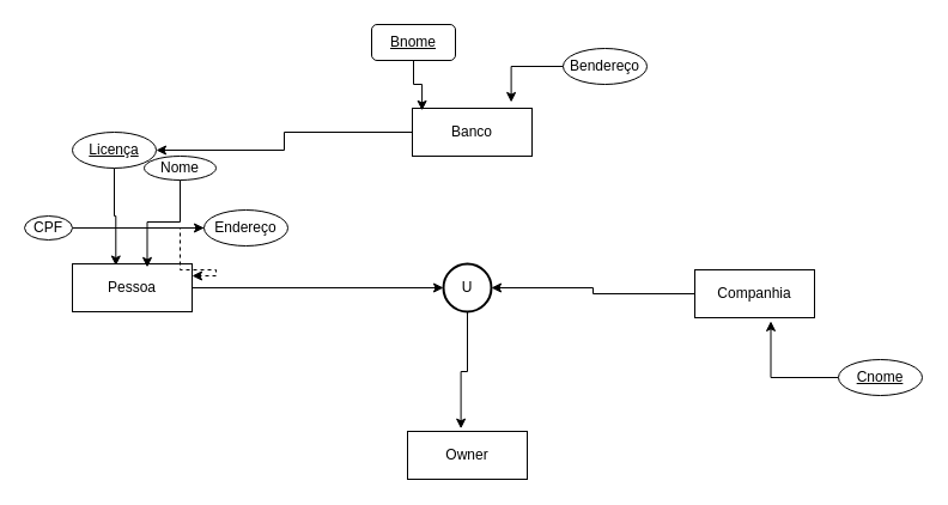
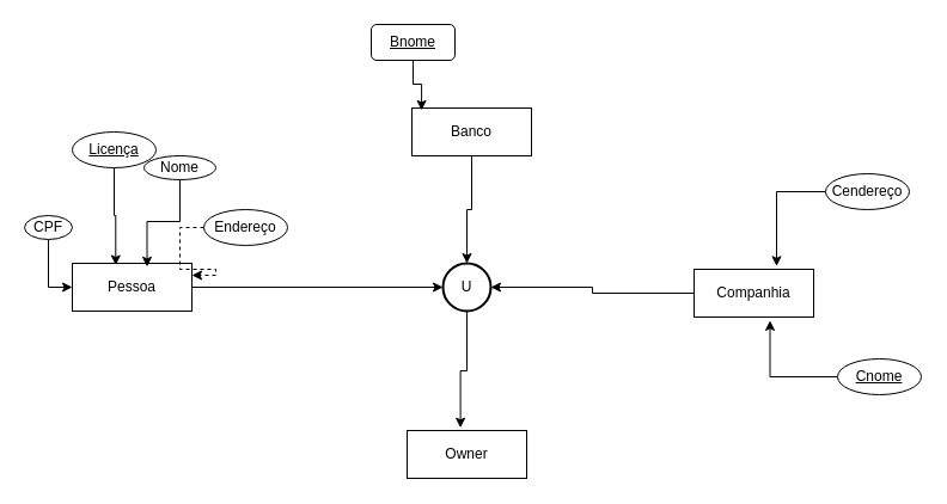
  <mxCell id="0" />
  <mxCell id="1" parent="0" />
  <mxCell id="2" style="edgeStyle=orthogonalEdgeStyle;rounded=0;orthogonalLoop=1;jettySize=auto;html=1;entryX=0;entryY=0.5;entryDx=0;entryDy=0;entryPerimeter=0;" edge="1" parent="1" source="3" target="9"><mxGeometry relative="1" as="geometry" /></mxCell>
  <mxCell id="3" value="Pessoa" style="whiteSpace=wrap;html=1;align=center;" vertex="1" parent="1"><mxGeometry x="60" y="220" width="100" height="40" as="geometry" /></mxCell>
  <mxCell id="4" style="edgeStyle=orthogonalEdgeStyle;rounded=0;orthogonalLoop=1;jettySize=auto;html=1;entryX=1;entryY=0.5;entryDx=0;entryDy=0;entryPerimeter=0;" edge="1" parent="1" source="5" target="9"><mxGeometry relative="1" as="geometry" /></mxCell>
  <mxCell id="5" value="Companhia" style="whiteSpace=wrap;html=1;align=center;" vertex="1" parent="1"><mxGeometry x="580" y="225" width="100" height="40" as="geometry" /></mxCell>
- <mxCell id="6" style="edgeStyle=orthogonalEdgeStyle;rounded=0;orthogonalLoop=1;jettySize=auto;html=1;" edge="1" parent="1" source="7" target="12"><mxGeometry relative="1" as="geometry"><mxPoint x="390" y="210" as="targetPoint" /></mxGeometry></mxCell>
+ <mxCell id="6" style="edgeStyle=orthogonalEdgeStyle;rounded=0;orthogonalLoop=1;jettySize=auto;html=1;entryX=0.5;entryY=0;entryDx=0;entryDy=0;entryPerimeter=0;" edge="1" parent="1" source="7" target="9"><mxGeometry relative="1" as="geometry"><mxPoint x="390" y="210" as="targetPoint" /></mxGeometry></mxCell>
  <mxCell id="7" value="Banco" style="whiteSpace=wrap;html=1;align=center;" vertex="1" parent="1"><mxGeometry x="344" y="90" width="100" height="40" as="geometry" /></mxCell>
  <mxCell id="8" style="edgeStyle=orthogonalEdgeStyle;rounded=0;orthogonalLoop=1;jettySize=auto;html=1;entryX=0.446;entryY=-0.057;entryDx=0;entryDy=0;entryPerimeter=0;" edge="1" parent="1" source="9" target="10"><mxGeometry relative="1" as="geometry" /></mxCell>
  <mxCell id="9" value="U" style="strokeWidth=2;html=1;shape=mxgraph.flowchart.start_2;whiteSpace=wrap;" vertex="1" parent="1"><mxGeometry x="370" y="220" width="40" height="40" as="geometry" /></mxCell>
  <mxCell id="10" value="Owner" style="whiteSpace=wrap;html=1;align=center;" vertex="1" parent="1"><mxGeometry x="340" y="360" width="100" height="40" as="geometry" /></mxCell>
  <mxCell id="11" style="edgeStyle=orthogonalEdgeStyle;rounded=0;orthogonalLoop=1;jettySize=auto;html=1;entryX=0.363;entryY=0.038;entryDx=0;entryDy=0;entryPerimeter=0;" edge="1" parent="1" source="12" target="3"><mxGeometry relative="1" as="geometry" /></mxCell>
  <mxCell id="12" value="Licença" style="ellipse;whiteSpace=wrap;html=1;align=center;fontStyle=4;" vertex="1" parent="1"><mxGeometry x="60" y="110" width="70" height="30" as="geometry" /></mxCell>
- <mxCell id="13" style="edgeStyle=orthogonalEdgeStyle;rounded=0;orthogonalLoop=1;jettySize=auto;html=1;" edge="1" parent="1" source="14" target="18"><mxGeometry relative="1" as="geometry" /></mxCell>
+ <mxCell id="13" style="edgeStyle=orthogonalEdgeStyle;rounded=0;orthogonalLoop=1;jettySize=auto;html=1;entryX=0;entryY=0.5;entryDx=0;entryDy=0;" edge="1" parent="1" source="14" target="3"><mxGeometry relative="1" as="geometry" /></mxCell>
  <mxCell id="14" value="CPF" style="ellipse;whiteSpace=wrap;html=1;align=center;" vertex="1" parent="1"><mxGeometry x="20" y="180" width="40" height="20" as="geometry" /></mxCell>
  <mxCell id="15" style="edgeStyle=orthogonalEdgeStyle;rounded=0;orthogonalLoop=1;jettySize=auto;html=1;entryX=0.625;entryY=0.072;entryDx=0;entryDy=0;entryPerimeter=0;" edge="1" parent="1" source="16" target="3"><mxGeometry relative="1" as="geometry" /></mxCell>
  <mxCell id="16" value="Nome" style="ellipse;whiteSpace=wrap;html=1;align=center;" vertex="1" parent="1"><mxGeometry x="120" y="130" width="60" height="20" as="geometry" /></mxCell>
  <mxCell id="17" style="edgeStyle=orthogonalEdgeStyle;rounded=0;orthogonalLoop=1;jettySize=auto;html=1;entryX=1;entryY=0.25;entryDx=0;entryDy=0;dashed=1;" edge="1" parent="1" source="18" target="3"><mxGeometry relative="1" as="geometry" /></mxCell>
  <mxCell id="18" value="Endereço" style="ellipse;whiteSpace=wrap;html=1;align=center;" vertex="1" parent="1"><mxGeometry x="170" y="175" width="70" height="30" as="geometry" /></mxCell>
  <mxCell id="19" style="edgeStyle=orthogonalEdgeStyle;rounded=0;orthogonalLoop=1;jettySize=auto;html=1;entryX=0.081;entryY=0.047;entryDx=0;entryDy=0;entryPerimeter=0;" edge="1" parent="1" source="20" target="7"><mxGeometry relative="1" as="geometry" /></mxCell>
  <mxCell id="20" value="Bnome" style="whiteSpace=wrap;html=1;align=center;fontStyle=4;rounded=1;" vertex="1" parent="1"><mxGeometry x="310" y="20" width="70" height="30" as="geometry" /></mxCell>
- <mxCell id="21" style="edgeStyle=orthogonalEdgeStyle;rounded=0;orthogonalLoop=1;jettySize=auto;html=1;entryX=0.826;entryY=-0.126;entryDx=0;entryDy=0;entryPerimeter=0;" edge="1" parent="1" source="22" target="7"><mxGeometry relative="1" as="geometry" /></mxCell>
- <mxCell id="22" value="Bendereço" style="ellipse;whiteSpace=wrap;html=1;align=center;" vertex="1" parent="1"><mxGeometry x="470" y="40" width="70" height="30" as="geometry" /></mxCell>
+ <mxCell id="23" style="edgeStyle=orthogonalEdgeStyle;rounded=0;orthogonalLoop=1;jettySize=auto;html=1;entryX=0.69;entryY=-0.066;entryDx=0;entryDy=0;entryPerimeter=0;" edge="1" parent="1" source="24" target="5"><mxGeometry relative="1" as="geometry" /></mxCell>
+ <mxCell id="24" value="Cendereço" style="ellipse;whiteSpace=wrap;html=1;align=center;" vertex="1" parent="1"><mxGeometry x="690" y="145" width="70" height="30" as="geometry" /></mxCell>
  <mxCell id="25" style="edgeStyle=orthogonalEdgeStyle;rounded=0;orthogonalLoop=1;jettySize=auto;html=1;entryX=0.635;entryY=1.072;entryDx=0;entryDy=0;entryPerimeter=0;" edge="1" parent="1" source="26" target="5"><mxGeometry relative="1" as="geometry" /></mxCell>
  <mxCell id="26" value="Cnome" style="ellipse;whiteSpace=wrap;html=1;align=center;fontStyle=4;" vertex="1" parent="1"><mxGeometry x="700" y="300" width="70" height="30" as="geometry" /></mxCell>
